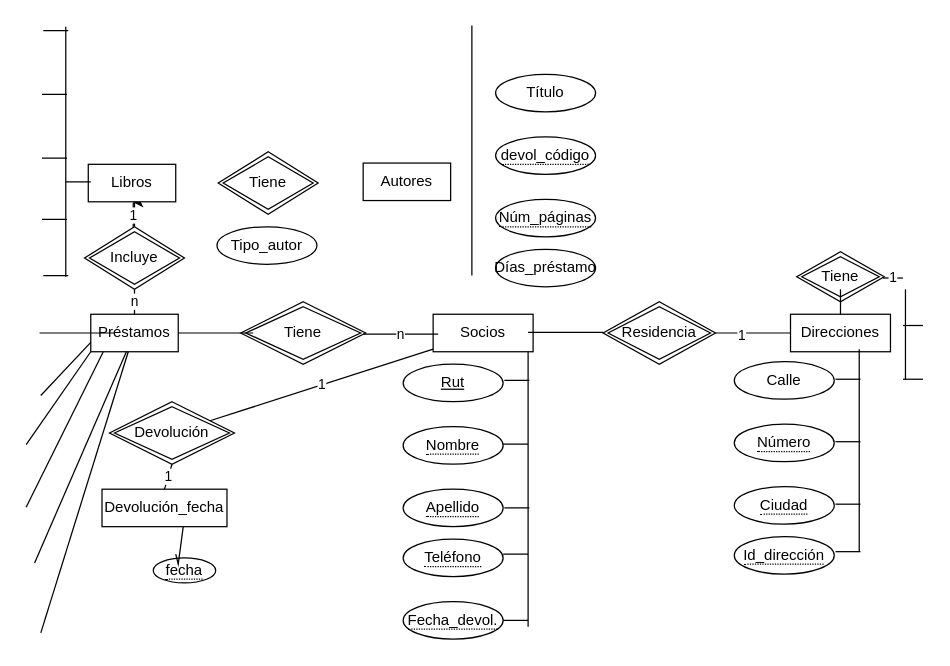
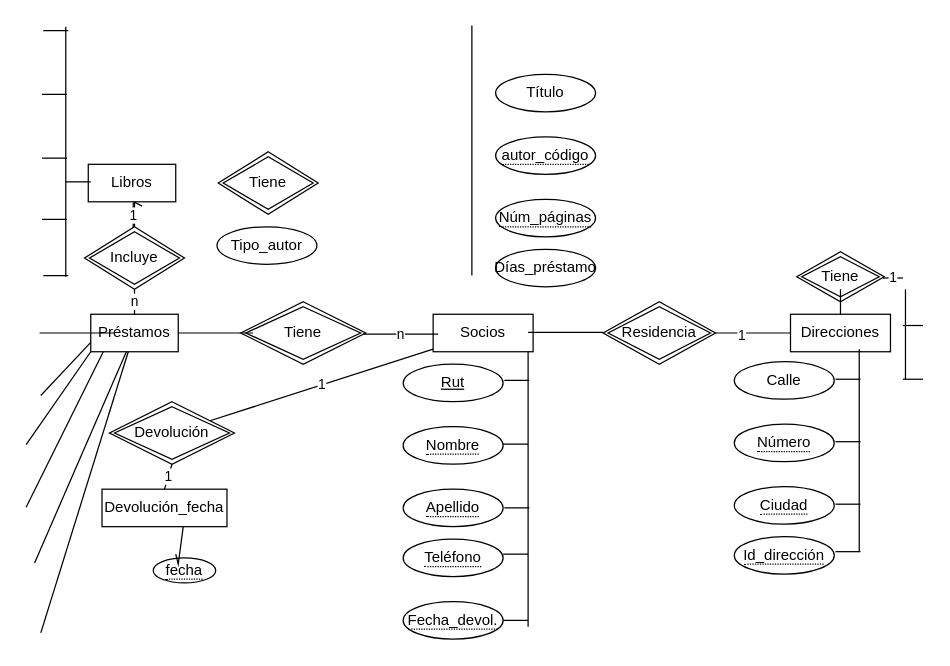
  <mxCell id="0" />
  <mxCell id="1" parent="0" />
  <mxCell id="2" value="Tiene" style="shape=rhombus;double=1;perimeter=rhombusPerimeter;whiteSpace=wrap;html=1;align=center;" vertex="1" parent="1"><mxGeometry x="192" y="241" width="100" height="50" as="geometry" /></mxCell>
  <mxCell id="3" value="Socios" style="whiteSpace=wrap;html=1;align=center;" vertex="1" parent="1"><mxGeometry x="346" y="251" width="80" height="30" as="geometry" /></mxCell>
  <mxCell id="4" value="Préstamos" style="whiteSpace=wrap;html=1;align=center;" vertex="1" parent="1"><mxGeometry x="72" y="251" width="70" height="30" as="geometry" /></mxCell>
  <mxCell id="5" value="Residencia" style="shape=rhombus;double=1;perimeter=rhombusPerimeter;whiteSpace=wrap;html=1;align=center;" vertex="1" parent="1"><mxGeometry x="482" y="241" width="90" height="50" as="geometry" /></mxCell>
  <mxCell id="6" value="Direcciones" style="whiteSpace=wrap;html=1;align=center;" vertex="1" parent="1"><mxGeometry x="632" y="251" width="80" height="30" as="geometry" /></mxCell>
  <mxCell id="7" value="Devolución" style="shape=rhombus;double=1;perimeter=rhombusPerimeter;whiteSpace=wrap;html=1;align=center;" vertex="1" parent="1"><mxGeometry x="87" y="321" width="100" height="50" as="geometry" /></mxCell>
  <mxCell id="8" value="Devolución_fecha" style="whiteSpace=wrap;html=1;align=center;" vertex="1" parent="1"><mxGeometry x="81" y="391" width="100" height="30" as="geometry" /></mxCell>
  <mxCell id="9" value="&lt;span style=&quot;border-bottom: 1px dotted&quot;&gt;fecha&lt;/span&gt;" style="ellipse;whiteSpace=wrap;html=1;align=center;" vertex="1" parent="1"><mxGeometry x="122" y="446" width="50" height="20" as="geometry" /></mxCell>
  <mxCell id="10" value="1" style="endArrow=none;html=1;rounded=0;" edge="1" parent="1" source="7" target="3"><mxGeometry relative="1" as="geometry"><mxPoint x="72" y="321" as="sourcePoint" /><mxPoint x="232" y="321" as="targetPoint" /></mxGeometry></mxCell>
  <mxCell id="11" value="1" style="endArrow=none;html=1;rounded=0;entryX=0.5;entryY=1;entryDx=0;entryDy=0;exitX=0.5;exitY=0;exitDx=0;exitDy=0;" edge="1" parent="1" source="8" target="7"><mxGeometry relative="1" as="geometry"><mxPoint x="142" y="371" as="sourcePoint" /><mxPoint x="143.557" y="330.528" as="targetPoint" /></mxGeometry></mxCell>
  <mxCell id="12" value="" style="endArrow=none;html=1;rounded=0;entryX=0.65;entryY=1;entryDx=0;entryDy=0;entryPerimeter=0;exitX=0.36;exitY=-0.15;exitDx=0;exitDy=0;exitPerimeter=0;" edge="1" parent="1" source="9" target="8"><mxGeometry relative="1" as="geometry"><mxPoint x="252" y="451" as="sourcePoint" /><mxPoint x="242" y="421" as="targetPoint" /><Array as="points"><mxPoint x="142" y="451" /></Array></mxGeometry></mxCell>
  <mxCell id="13" value="" style="endArrow=none;html=1;rounded=0;exitX=1;exitY=0.5;exitDx=0;exitDy=0;entryX=0;entryY=0.75;entryDx=0;entryDy=0;" edge="1" parent="1" target="4"><mxGeometry relative="1" as="geometry"><mxPoint x="32" y="316" as="sourcePoint" /><mxPoint x="282" y="391" as="targetPoint" /></mxGeometry></mxCell>
  <mxCell id="14" value="" style="endArrow=none;html=1;rounded=0;exitX=1;exitY=0;exitDx=0;exitDy=0;entryX=0;entryY=1;entryDx=0;entryDy=0;entryPerimeter=0;" edge="1" parent="1" target="4"><mxGeometry relative="1" as="geometry"><mxPoint x="20.284" y="355.393" as="sourcePoint" /><mxPoint x="82" y="283.5" as="targetPoint" /></mxGeometry></mxCell>
  <mxCell id="15" value="" style="endArrow=none;html=1;rounded=0;exitX=1;exitY=0;exitDx=0;exitDy=0;entryX=0.143;entryY=1;entryDx=0;entryDy=0;entryPerimeter=0;" edge="1" parent="1" target="4"><mxGeometry relative="1" as="geometry"><mxPoint x="20.284" y="405.393" as="sourcePoint" /><mxPoint x="92" y="293.5" as="targetPoint" /></mxGeometry></mxCell>
  <mxCell id="16" value="" style="endArrow=none;html=1;rounded=0;exitX=0.938;exitY=0.3;exitDx=0;exitDy=0;exitPerimeter=0;" edge="1" parent="1" target="4"><mxGeometry relative="1" as="geometry"><mxPoint x="27.04" y="450" as="sourcePoint" /><mxPoint x="92.01" y="291" as="targetPoint" /></mxGeometry></mxCell>
  <mxCell id="17" value="" style="endArrow=none;html=1;rounded=0;exitX=1;exitY=0.5;exitDx=0;exitDy=0;" edge="1" parent="1"><mxGeometry relative="1" as="geometry"><mxPoint x="32" y="506" as="sourcePoint" /><mxPoint x="102" y="281" as="targetPoint" /></mxGeometry></mxCell>
  <mxCell id="18" value="&lt;u&gt;Rut&lt;/u&gt;" style="ellipse;whiteSpace=wrap;html=1;align=center;" vertex="1" parent="1"><mxGeometry x="322" y="291" width="80" height="30" as="geometry" /></mxCell>
  <mxCell id="19" value="&lt;span style=&quot;border-bottom: 1px dotted&quot;&gt;Nombre&lt;/span&gt;" style="ellipse;whiteSpace=wrap;html=1;align=center;" vertex="1" parent="1"><mxGeometry x="322" y="341" width="80" height="30" as="geometry" /></mxCell>
  <mxCell id="20" value="&lt;span style=&quot;border-bottom: 1px dotted&quot;&gt;Apellido&lt;/span&gt;" style="ellipse;whiteSpace=wrap;html=1;align=center;" vertex="1" parent="1"><mxGeometry x="322" y="391" width="80" height="30" as="geometry" /></mxCell>
  <mxCell id="21" value="&lt;span style=&quot;border-bottom: 1px dotted&quot;&gt;Fecha_devol.&lt;/span&gt;" style="ellipse;whiteSpace=wrap;html=1;align=center;" vertex="1" parent="1"><mxGeometry x="322" y="481" width="80" height="30" as="geometry" /></mxCell>
  <mxCell id="22" value="&lt;span style=&quot;border-bottom: 1px dotted&quot;&gt;Teléfono&lt;/span&gt;" style="ellipse;whiteSpace=wrap;html=1;align=center;" vertex="1" parent="1"><mxGeometry x="322" y="431" width="80" height="30" as="geometry" /></mxCell>
  <mxCell id="23" value="" style="endArrow=none;html=1;rounded=0;exitX=0.95;exitY=1;exitDx=0;exitDy=0;exitPerimeter=0;" edge="1" parent="1" source="3"><mxGeometry relative="1" as="geometry"><mxPoint x="242" y="441" as="sourcePoint" /><mxPoint x="422" y="501" as="targetPoint" /></mxGeometry></mxCell>
  <mxCell id="24" value="" style="endArrow=none;html=1;rounded=0;exitX=1;exitY=0.5;exitDx=0;exitDy=0;" edge="1" parent="1" source="21"><mxGeometry relative="1" as="geometry"><mxPoint x="412" y="495.5" as="sourcePoint" /><mxPoint x="422" y="496" as="targetPoint" /></mxGeometry></mxCell>
  <mxCell id="25" value="" style="endArrow=none;html=1;rounded=0;" edge="1" parent="1"><mxGeometry relative="1" as="geometry"><mxPoint x="402" y="443" as="sourcePoint" /><mxPoint x="402" y="443" as="targetPoint" /><Array as="points"><mxPoint x="422" y="443" /></Array></mxGeometry></mxCell>
  <mxCell id="26" value="" style="endArrow=none;html=1;rounded=0;" edge="1" parent="1"><mxGeometry relative="1" as="geometry"><mxPoint x="403" y="406" as="sourcePoint" /><mxPoint x="403" y="406" as="targetPoint" /><Array as="points"><mxPoint x="423" y="406" /></Array></mxGeometry></mxCell>
  <mxCell id="27" value="" style="endArrow=none;html=1;rounded=0;" edge="1" parent="1"><mxGeometry relative="1" as="geometry"><mxPoint x="402" y="355" as="sourcePoint" /><mxPoint x="402" y="355" as="targetPoint" /><Array as="points"><mxPoint x="422" y="355" /></Array></mxGeometry></mxCell>
  <mxCell id="28" value="" style="endArrow=none;html=1;rounded=0;" edge="1" parent="1"><mxGeometry relative="1" as="geometry"><mxPoint x="403" y="304" as="sourcePoint" /><mxPoint x="403" y="304" as="targetPoint" /><Array as="points"><mxPoint x="423" y="304" /></Array></mxGeometry></mxCell>
  <mxCell id="29" value="" style="endArrow=none;html=1;rounded=0;" edge="1" parent="1"><mxGeometry relative="1" as="geometry"><mxPoint x="572" y="266" as="sourcePoint" /><mxPoint x="632" y="266" as="targetPoint" /></mxGeometry></mxCell>
  <mxCell id="30" value="1" style="edgeLabel;html=1;align=center;verticalAlign=middle;resizable=0;points=[];" vertex="1" connectable="0" parent="29"><mxGeometry x="-0.333" y="-1" relative="1" as="geometry"><mxPoint as="offset" /></mxGeometry></mxCell>
  <mxCell id="31" value="" style="endArrow=none;html=1;rounded=0;" edge="1" parent="1"><mxGeometry relative="1" as="geometry"><mxPoint x="422" y="265.5" as="sourcePoint" /><mxPoint x="482" y="265.5" as="targetPoint" /></mxGeometry></mxCell>
  <mxCell id="32" value="n" style="endArrow=none;html=1;rounded=0;" edge="1" parent="1"><mxGeometry relative="1" as="geometry"><mxPoint x="290" y="267" as="sourcePoint" /><mxPoint x="350" y="267" as="targetPoint" /></mxGeometry></mxCell>
  <mxCell id="33" value="" style="endArrow=none;html=1;rounded=0;" edge="1" parent="1"><mxGeometry relative="1" as="geometry"><mxPoint x="142" y="266" as="sourcePoint" /><mxPoint x="202" y="266" as="targetPoint" /></mxGeometry></mxCell>
  <mxCell id="34" value="" style="endArrow=none;html=1;rounded=0;" edge="1" parent="1"><mxGeometry relative="1" as="geometry"><mxPoint x="31" y="266" as="sourcePoint" /><mxPoint x="91" y="266" as="targetPoint" /></mxGeometry></mxCell>
  <mxCell id="35" value="Calle" style="ellipse;whiteSpace=wrap;html=1;align=center;" vertex="1" parent="1"><mxGeometry x="587" y="289" width="80" height="30" as="geometry" /></mxCell>
  <mxCell id="36" value="&lt;span style=&quot;border-bottom: 1px dotted&quot;&gt;Número&lt;/span&gt;" style="ellipse;whiteSpace=wrap;html=1;align=center;" vertex="1" parent="1"><mxGeometry x="587" y="339" width="80" height="30" as="geometry" /></mxCell>
  <mxCell id="37" value="&lt;span style=&quot;border-bottom: 1px dotted&quot;&gt;Ciudad&lt;/span&gt;" style="ellipse;whiteSpace=wrap;html=1;align=center;" vertex="1" parent="1"><mxGeometry x="587" y="389" width="80" height="30" as="geometry" /></mxCell>
  <mxCell id="38" value="&lt;span style=&quot;border-bottom: 1px dotted&quot;&gt;Id_dirección&lt;/span&gt;" style="ellipse;whiteSpace=wrap;html=1;align=center;" vertex="1" parent="1"><mxGeometry x="587" y="429" width="80" height="30" as="geometry" /></mxCell>
  <mxCell id="39" value="" style="endArrow=none;html=1;rounded=0;exitX=0.95;exitY=1;exitDx=0;exitDy=0;exitPerimeter=0;" edge="1" parent="1"><mxGeometry relative="1" as="geometry"><mxPoint x="687" y="279" as="sourcePoint" /><mxPoint x="687" y="441" as="targetPoint" /></mxGeometry></mxCell>
  <mxCell id="40" value="" style="endArrow=none;html=1;rounded=0;exitX=1;exitY=0.5;exitDx=0;exitDy=0;" edge="1" parent="1"><mxGeometry relative="1" as="geometry"><mxPoint x="668" y="441" as="sourcePoint" /><mxPoint x="688" y="441" as="targetPoint" /></mxGeometry></mxCell>
  <mxCell id="41" value="" style="endArrow=none;html=1;rounded=0;exitX=1;exitY=0.5;exitDx=0;exitDy=0;" edge="1" parent="1"><mxGeometry relative="1" as="geometry"><mxPoint x="668" y="403" as="sourcePoint" /><mxPoint x="688" y="403" as="targetPoint" /></mxGeometry></mxCell>
  <mxCell id="42" value="" style="endArrow=none;html=1;rounded=0;exitX=1;exitY=0.5;exitDx=0;exitDy=0;" edge="1" parent="1"><mxGeometry relative="1" as="geometry"><mxPoint x="668" y="353" as="sourcePoint" /><mxPoint x="688" y="353" as="targetPoint" /></mxGeometry></mxCell>
  <mxCell id="43" value="" style="endArrow=none;html=1;rounded=0;exitX=1;exitY=0.5;exitDx=0;exitDy=0;" edge="1" parent="1"><mxGeometry relative="1" as="geometry"><mxPoint x="668" y="303" as="sourcePoint" /><mxPoint x="688" y="303" as="targetPoint" /></mxGeometry></mxCell>
  <mxCell id="44" value="Tiene" style="shape=rhombus;double=1;perimeter=rhombusPerimeter;whiteSpace=wrap;html=1;align=center;" vertex="1" parent="1"><mxGeometry x="637" y="201" width="70" height="40" as="geometry" /></mxCell>
  <mxCell id="45" value="" style="endArrow=none;html=1;rounded=0;" edge="1" parent="1"><mxGeometry relative="1" as="geometry"><mxPoint x="724" y="231" as="sourcePoint" /><mxPoint x="724" y="303" as="targetPoint" /></mxGeometry></mxCell>
  <mxCell id="46" value="" style="endArrow=none;html=1;rounded=0;" edge="1" parent="1"><mxGeometry relative="1" as="geometry"><mxPoint x="722" y="303" as="sourcePoint" /><mxPoint x="738" y="303" as="targetPoint" /></mxGeometry></mxCell>
  <mxCell id="47" value="" style="endArrow=none;html=1;rounded=0;" edge="1" parent="1"><mxGeometry relative="1" as="geometry"><mxPoint x="722" y="260" as="sourcePoint" /><mxPoint x="738" y="260" as="targetPoint" /></mxGeometry></mxCell>
  <mxCell id="48" value="1" style="endArrow=none;html=1;rounded=0;" edge="1" parent="1"><mxGeometry relative="1" as="geometry"><mxPoint x="706" y="222" as="sourcePoint" /><mxPoint x="722" y="222" as="targetPoint" /></mxGeometry></mxCell>
  <mxCell id="49" value="" style="endArrow=none;html=1;rounded=0;" edge="1" parent="1"><mxGeometry relative="1" as="geometry"><mxPoint x="672" y="231" as="sourcePoint" /><mxPoint x="672" y="251" as="targetPoint" /></mxGeometry></mxCell>
- <mxCell id="50" value="" style="edgeStyle=orthogonalEdgeStyle;rounded=0;orthogonalLoop=1;jettySize=auto;html=1;" edge="1" parent="1" source="51" target="52"><mxGeometry relative="1" as="geometry" /></mxCell>
+ <mxCell id="50" value="" style="edgeStyle=orthogonalEdgeStyle;rounded=0;orthogonalLoop=1;jettySize=auto;html=1;endArrow=open;" edge="1" parent="1" source="51" target="52"><mxGeometry relative="1" as="geometry" /></mxCell>
  <mxCell id="51" value="Incluye" style="shape=rhombus;double=1;perimeter=rhombusPerimeter;whiteSpace=wrap;html=1;align=center;" vertex="1" parent="1"><mxGeometry x="67" y="181" width="80" height="50" as="geometry" /></mxCell>
  <mxCell id="52" value="Libros" style="whiteSpace=wrap;html=1;align=center;" vertex="1" parent="1"><mxGeometry x="70" y="131" width="70" height="30" as="geometry" /></mxCell>
  <mxCell id="53" value="" style="endArrow=none;html=1;rounded=0;" edge="1" parent="1"><mxGeometry relative="1" as="geometry"><mxPoint x="52" y="221" as="sourcePoint" /><mxPoint x="52" y="21" as="targetPoint" /></mxGeometry></mxCell>
  <mxCell id="54" value="" style="endArrow=none;html=1;rounded=0;" edge="1" parent="1"><mxGeometry relative="1" as="geometry"><mxPoint x="34" y="220" as="sourcePoint" /><mxPoint x="34" y="220" as="targetPoint" /><Array as="points"><mxPoint x="54" y="220" /></Array></mxGeometry></mxCell>
  <mxCell id="55" value="" style="endArrow=none;html=1;rounded=0;" edge="1" parent="1"><mxGeometry relative="1" as="geometry"><mxPoint x="33" y="175" as="sourcePoint" /><mxPoint x="33" y="175" as="targetPoint" /><Array as="points"><mxPoint x="53" y="175" /></Array></mxGeometry></mxCell>
  <mxCell id="56" value="" style="endArrow=none;html=1;rounded=0;" edge="1" parent="1"><mxGeometry relative="1" as="geometry"><mxPoint x="33" y="126" as="sourcePoint" /><mxPoint x="33" y="126" as="targetPoint" /><Array as="points"><mxPoint x="53" y="126" /></Array></mxGeometry></mxCell>
  <mxCell id="57" value="" style="endArrow=none;html=1;rounded=0;" edge="1" parent="1"><mxGeometry relative="1" as="geometry"><mxPoint x="33" y="75" as="sourcePoint" /><mxPoint x="33" y="75" as="targetPoint" /><Array as="points"><mxPoint x="53" y="75" /></Array></mxGeometry></mxCell>
  <mxCell id="58" value="" style="endArrow=none;html=1;rounded=0;" edge="1" parent="1"><mxGeometry relative="1" as="geometry"><mxPoint x="34" y="24" as="sourcePoint" /><mxPoint x="34" y="24" as="targetPoint" /><Array as="points"><mxPoint x="54" y="24" /></Array></mxGeometry></mxCell>
  <mxCell id="59" value="" style="endArrow=none;html=1;rounded=0;" edge="1" parent="1"><mxGeometry relative="1" as="geometry"><mxPoint x="52" y="145" as="sourcePoint" /><mxPoint x="52" y="145" as="targetPoint" /><Array as="points"><mxPoint x="72" y="145" /></Array></mxGeometry></mxCell>
  <mxCell id="60" value="n" style="endArrow=none;html=1;rounded=0;exitX=0.5;exitY=0;exitDx=0;exitDy=0;entryX=0.5;entryY=1;entryDx=0;entryDy=0;" edge="1" parent="1" source="4" target="51"><mxGeometry relative="1" as="geometry"><mxPoint x="272" y="181" as="sourcePoint" /><mxPoint x="272" y="141" as="targetPoint" /></mxGeometry></mxCell>
  <mxCell id="61" value="1" style="endArrow=none;html=1;rounded=0;exitX=0.5;exitY=0;exitDx=0;exitDy=0;" edge="1" parent="1"><mxGeometry relative="1" as="geometry"><mxPoint x="106" y="182" as="sourcePoint" /><mxPoint x="106" y="162" as="targetPoint" /></mxGeometry></mxCell>
  <mxCell id="62" value="Tiene" style="shape=rhombus;double=1;perimeter=rhombusPerimeter;whiteSpace=wrap;html=1;align=center;" vertex="1" parent="1"><mxGeometry x="174" y="121" width="80" height="50" as="geometry" /></mxCell>
- <mxCell id="63" value="Autores" style="whiteSpace=wrap;html=1;align=center;" vertex="1" parent="1"><mxGeometry x="290" y="130" width="70" height="30" as="geometry" /></mxCell>
  <mxCell id="64" value="Tipo_autor" style="ellipse;whiteSpace=wrap;html=1;align=center;" vertex="1" parent="1"><mxGeometry x="173" y="181" width="80" height="30" as="geometry" /></mxCell>
  <mxCell id="65" value="Días_préstamo" style="ellipse;whiteSpace=wrap;html=1;align=center;" vertex="1" parent="1"><mxGeometry x="396" y="199" width="80" height="30" as="geometry" /></mxCell>
  <mxCell id="66" value="Título" style="ellipse;whiteSpace=wrap;html=1;align=center;" vertex="1" parent="1"><mxGeometry x="396" y="59" width="80" height="30" as="geometry" /></mxCell>
- <mxCell id="67" value="&lt;span style=&quot;border-bottom: 1px dotted&quot;&gt;devol_código&lt;/span&gt;" style="ellipse;whiteSpace=wrap;html=1;align=center;" vertex="1" parent="1"><mxGeometry x="396" y="109" width="80" height="30" as="geometry" /></mxCell>
+ <mxCell id="67" value="&lt;span style=&quot;border-bottom: 1px dotted&quot;&gt;autor_código&lt;/span&gt;" style="ellipse;whiteSpace=wrap;html=1;align=center;" vertex="1" parent="1"><mxGeometry x="396" y="109" width="80" height="30" as="geometry" /></mxCell>
  <mxCell id="68" value="&lt;span style=&quot;border-bottom: 1px dotted&quot;&gt;Núm_páginas&lt;/span&gt;" style="ellipse;whiteSpace=wrap;html=1;align=center;" vertex="1" parent="1"><mxGeometry x="396" y="159" width="80" height="30" as="geometry" /></mxCell>
  <mxCell id="69" value="" style="endArrow=none;html=1;rounded=0;" edge="1" parent="1"><mxGeometry relative="1" as="geometry"><mxPoint x="377" y="220" as="sourcePoint" /><mxPoint x="377" y="20" as="targetPoint" /></mxGeometry></mxCell>
